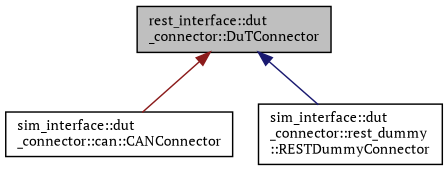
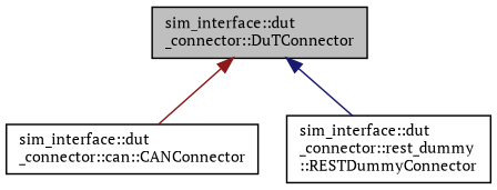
  digraph {
    rankdir=TB
    fontname="PT Serif"
    node [color=black fillcolor=white fontname="PT Serif" fontsize=10 shape=record style=filled]
    edge [dir=back fontname="PT Serif" fontsize=10 labelfontname=Helvetica labelfontsize=10 style=solid]
-   n1 [fillcolor=grey75 fontcolor=black height=0.2 label="rest_interface::dut\l_connector::DuTConnector" width=0.4]
+   n1 [fillcolor=grey75 fontcolor=black height=0.2 label="sim_interface::dut\l_connector::DuTConnector" width=0.4]
    n2 [height=0.2 label="sim_interface::dut\l_connector::can::CANConnector" width=0.4]
    n3 [height=0.2 label="sim_interface::dut\l_connector::rest_dummy\l::RESTDummyConnector" width=0.4]
    n1 -> n2 [color=firebrick4]
    n1 -> n3 [color=midnightblue]
  }
